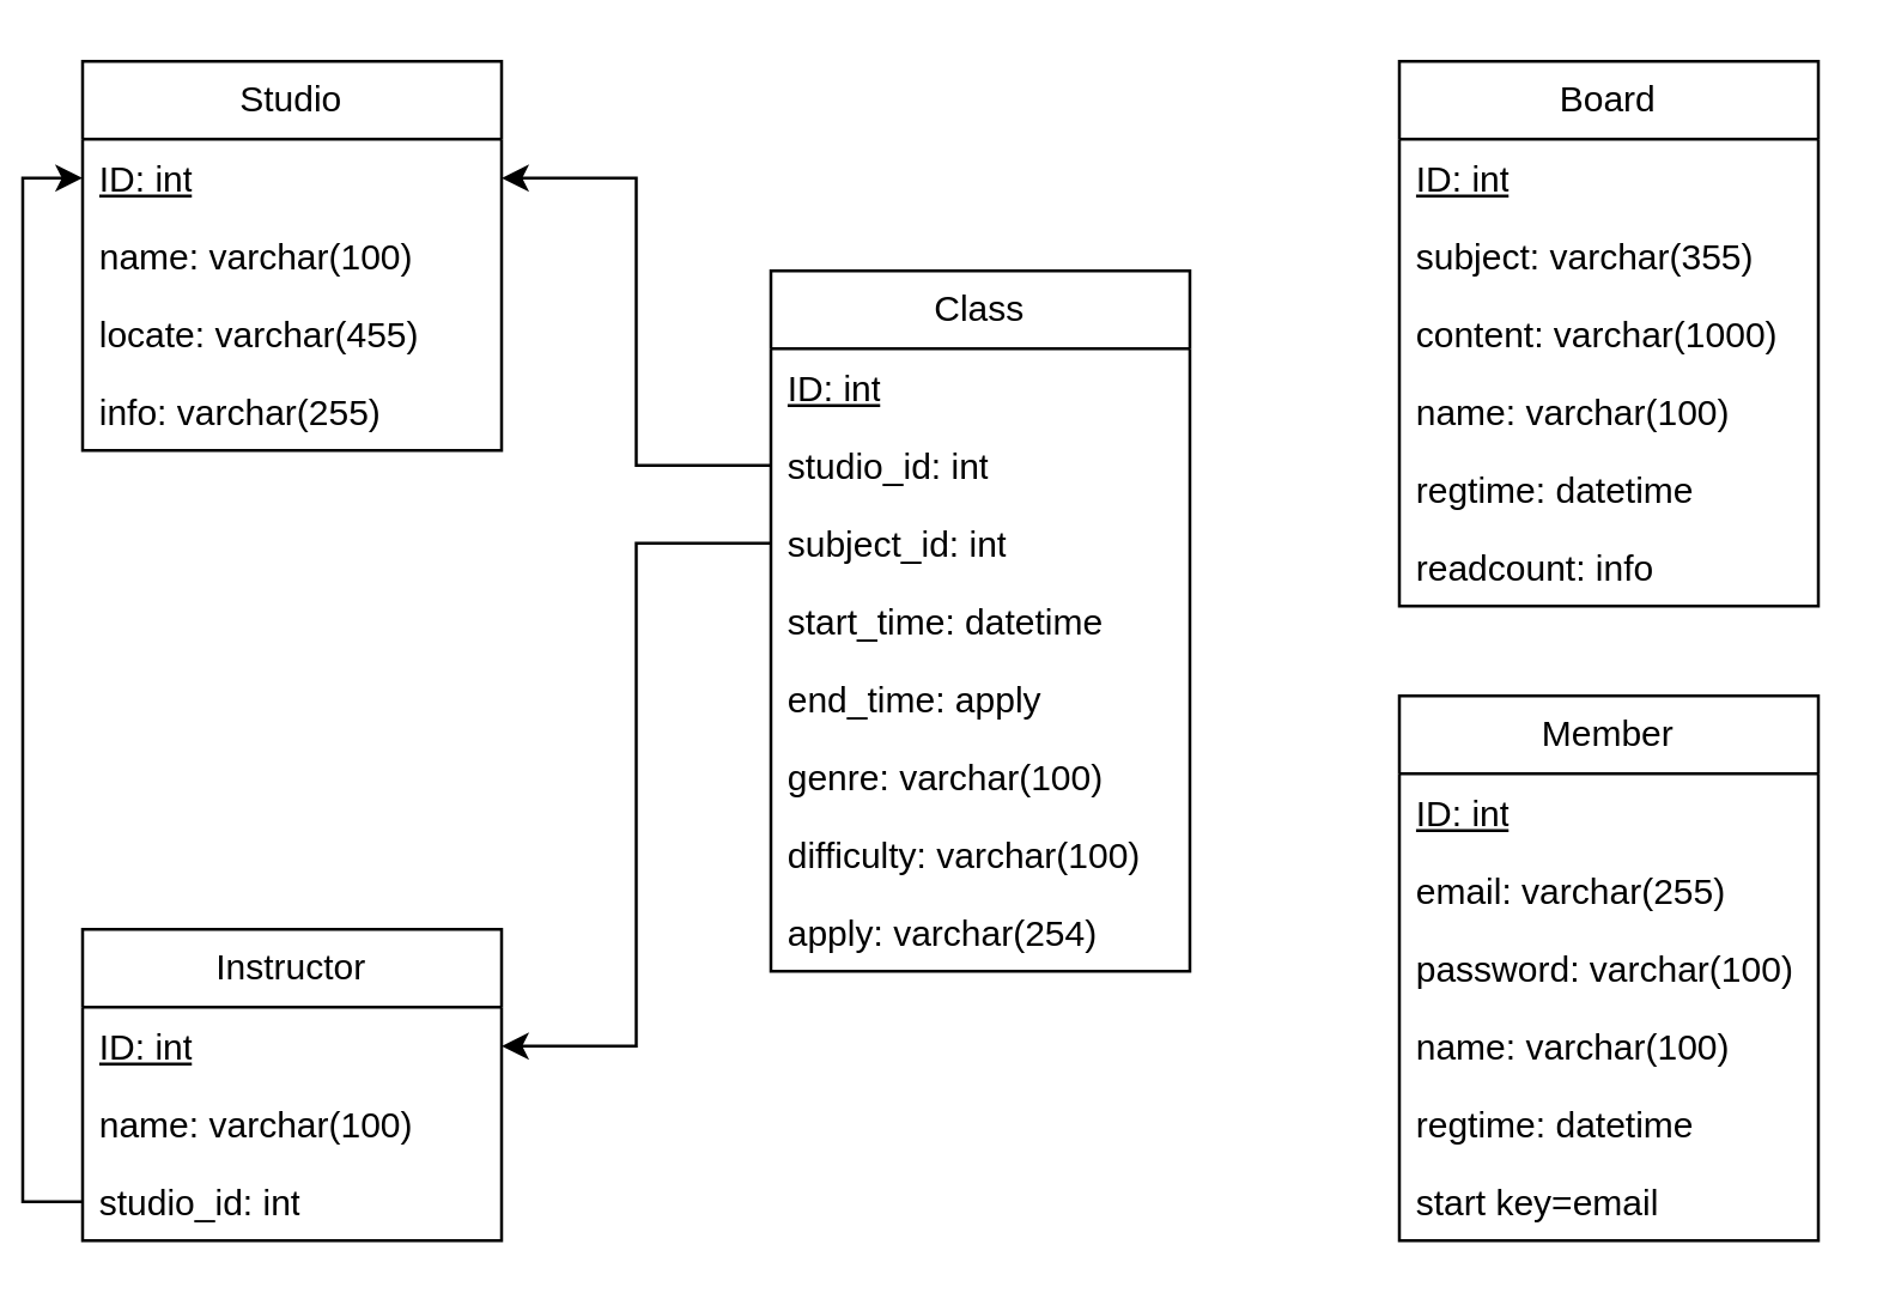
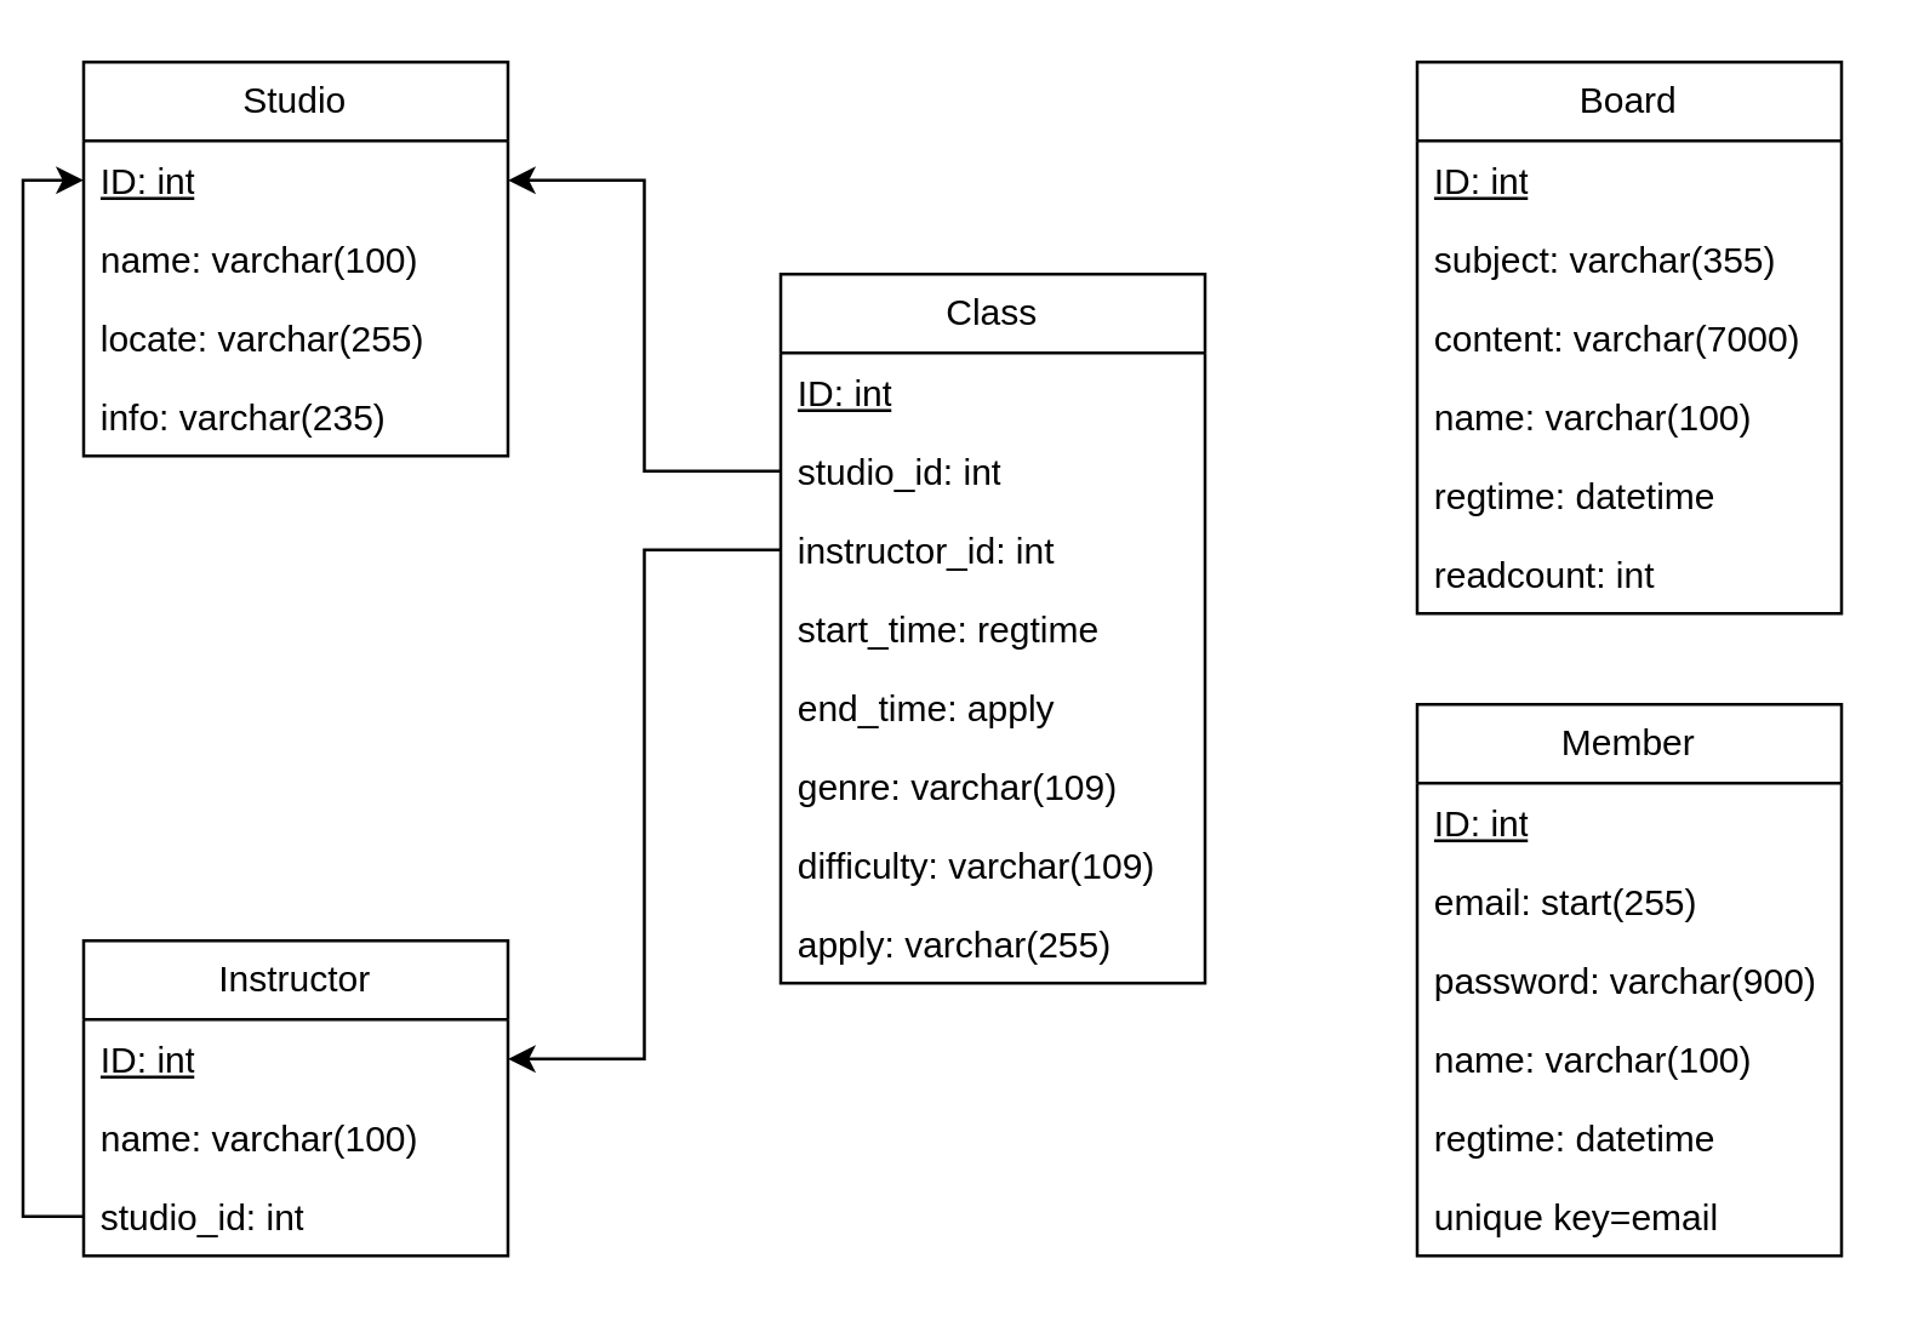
  <mxCell id="0" />
  <mxCell id="1" parent="0" />
  <mxCell id="2" value="Studio" style="swimlane;fontStyle=0;childLayout=stackLayout;horizontal=1;startSize=26;fillColor=none;horizontalStack=0;resizeParent=1;resizeParentMax=0;resizeLast=0;collapsible=1;marginBottom=0;whiteSpace=wrap;html=1;" parent="1" vertex="1"><mxGeometry x="20" y="20" width="140" height="130" as="geometry" /></mxCell>
  <mxCell id="3" value="ID: int" style="text;strokeColor=none;fillColor=none;align=left;verticalAlign=top;spacingLeft=4;spacingRight=4;overflow=hidden;rotatable=0;points=[[0,0.5],[1,0.5]];portConstraint=eastwest;whiteSpace=wrap;html=1;fontStyle=4" parent="2" vertex="1"><mxGeometry y="26" width="140" height="26" as="geometry" /></mxCell>
  <mxCell id="4" value="name: varchar(100)" style="text;strokeColor=none;fillColor=none;align=left;verticalAlign=top;spacingLeft=4;spacingRight=4;overflow=hidden;rotatable=0;points=[[0,0.5],[1,0.5]];portConstraint=eastwest;whiteSpace=wrap;html=1;" parent="2" vertex="1"><mxGeometry y="52" width="140" height="26" as="geometry" /></mxCell>
- <mxCell id="5" value="locate: varchar(455)" style="text;strokeColor=none;fillColor=none;align=left;verticalAlign=top;spacingLeft=4;spacingRight=4;overflow=hidden;rotatable=0;points=[[0,0.5],[1,0.5]];portConstraint=eastwest;whiteSpace=wrap;html=1;" parent="2" vertex="1"><mxGeometry y="78" width="140" height="26" as="geometry" /></mxCell>
- <mxCell id="6" value="info: varchar(255)" style="text;strokeColor=none;fillColor=none;align=left;verticalAlign=top;spacingLeft=4;spacingRight=4;overflow=hidden;rotatable=0;points=[[0,0.5],[1,0.5]];portConstraint=eastwest;whiteSpace=wrap;html=1;" parent="2" vertex="1"><mxGeometry y="104" width="140" height="26" as="geometry" /></mxCell>
+ <mxCell id="5" value="locate: varchar(255)" style="text;strokeColor=none;fillColor=none;align=left;verticalAlign=top;spacingLeft=4;spacingRight=4;overflow=hidden;rotatable=0;points=[[0,0.5],[1,0.5]];portConstraint=eastwest;whiteSpace=wrap;html=1;" parent="2" vertex="1"><mxGeometry y="78" width="140" height="26" as="geometry" /></mxCell>
+ <mxCell id="6" value="info: varchar(235)" style="text;strokeColor=none;fillColor=none;align=left;verticalAlign=top;spacingLeft=4;spacingRight=4;overflow=hidden;rotatable=0;points=[[0,0.5],[1,0.5]];portConstraint=eastwest;whiteSpace=wrap;html=1;" parent="2" vertex="1"><mxGeometry y="104" width="140" height="26" as="geometry" /></mxCell>
  <mxCell id="7" value="Instructor" style="swimlane;fontStyle=0;childLayout=stackLayout;horizontal=1;startSize=26;fillColor=none;horizontalStack=0;resizeParent=1;resizeParentMax=0;resizeLast=0;collapsible=1;marginBottom=0;whiteSpace=wrap;html=1;" parent="1" vertex="1"><mxGeometry x="20" y="310" width="140" height="104" as="geometry" /></mxCell>
  <mxCell id="8" value="&lt;u&gt;ID: int&lt;/u&gt;" style="text;strokeColor=none;fillColor=none;align=left;verticalAlign=top;spacingLeft=4;spacingRight=4;overflow=hidden;rotatable=0;points=[[0,0.5],[1,0.5]];portConstraint=eastwest;whiteSpace=wrap;html=1;" parent="7" vertex="1"><mxGeometry y="26" width="140" height="26" as="geometry" /></mxCell>
  <mxCell id="9" value="name: varchar(100)" style="text;strokeColor=none;fillColor=none;align=left;verticalAlign=top;spacingLeft=4;spacingRight=4;overflow=hidden;rotatable=0;points=[[0,0.5],[1,0.5]];portConstraint=eastwest;whiteSpace=wrap;html=1;" parent="7" vertex="1"><mxGeometry y="52" width="140" height="26" as="geometry" /></mxCell>
  <mxCell id="10" value="studio_id: int" style="text;strokeColor=none;fillColor=none;align=left;verticalAlign=top;spacingLeft=4;spacingRight=4;overflow=hidden;rotatable=0;points=[[0,0.5],[1,0.5]];portConstraint=eastwest;whiteSpace=wrap;html=1;" parent="7" vertex="1"><mxGeometry y="78" width="140" height="26" as="geometry" /></mxCell>
  <mxCell id="11" value="Class" style="swimlane;fontStyle=0;childLayout=stackLayout;horizontal=1;startSize=26;fillColor=none;horizontalStack=0;resizeParent=1;resizeParentMax=0;resizeLast=0;collapsible=1;marginBottom=0;whiteSpace=wrap;html=1;" parent="1" vertex="1"><mxGeometry x="250" y="90" width="140" height="234" as="geometry" /></mxCell>
  <mxCell id="12" value="ID: int" style="text;strokeColor=none;fillColor=none;align=left;verticalAlign=top;spacingLeft=4;spacingRight=4;overflow=hidden;rotatable=0;points=[[0,0.5],[1,0.5]];portConstraint=eastwest;whiteSpace=wrap;html=1;fontStyle=4" parent="11" vertex="1"><mxGeometry y="26" width="140" height="26" as="geometry" /></mxCell>
  <mxCell id="13" value="studio_id: int" style="text;strokeColor=none;fillColor=none;align=left;verticalAlign=top;spacingLeft=4;spacingRight=4;overflow=hidden;rotatable=0;points=[[0,0.5],[1,0.5]];portConstraint=eastwest;whiteSpace=wrap;html=1;" parent="11" vertex="1"><mxGeometry y="52" width="140" height="26" as="geometry" /></mxCell>
- <mxCell id="14" value="subject_id: int" style="text;strokeColor=none;fillColor=none;align=left;verticalAlign=top;spacingLeft=4;spacingRight=4;overflow=hidden;rotatable=0;points=[[0,0.5],[1,0.5]];portConstraint=eastwest;whiteSpace=wrap;html=1;" parent="11" vertex="1"><mxGeometry y="78" width="140" height="26" as="geometry" /></mxCell>
- <mxCell id="15" value="start_time: datetime" style="text;strokeColor=none;fillColor=none;align=left;verticalAlign=top;spacingLeft=4;spacingRight=4;overflow=hidden;rotatable=0;points=[[0,0.5],[1,0.5]];portConstraint=eastwest;whiteSpace=wrap;html=1;" parent="11" vertex="1"><mxGeometry y="104" width="140" height="26" as="geometry" /></mxCell>
+ <mxCell id="14" value="instructor_id: int" style="text;strokeColor=none;fillColor=none;align=left;verticalAlign=top;spacingLeft=4;spacingRight=4;overflow=hidden;rotatable=0;points=[[0,0.5],[1,0.5]];portConstraint=eastwest;whiteSpace=wrap;html=1;" parent="11" vertex="1"><mxGeometry y="78" width="140" height="26" as="geometry" /></mxCell>
+ <mxCell id="15" value="start_time: regtime" style="text;strokeColor=none;fillColor=none;align=left;verticalAlign=top;spacingLeft=4;spacingRight=4;overflow=hidden;rotatable=0;points=[[0,0.5],[1,0.5]];portConstraint=eastwest;whiteSpace=wrap;html=1;" parent="11" vertex="1"><mxGeometry y="104" width="140" height="26" as="geometry" /></mxCell>
  <mxCell id="16" value="end_time: apply" style="text;strokeColor=none;fillColor=none;align=left;verticalAlign=top;spacingLeft=4;spacingRight=4;overflow=hidden;rotatable=0;points=[[0,0.5],[1,0.5]];portConstraint=eastwest;whiteSpace=wrap;html=1;" parent="11" vertex="1"><mxGeometry y="130" width="140" height="26" as="geometry" /></mxCell>
- <mxCell id="17" value="genre: varchar(100)" style="text;strokeColor=none;fillColor=none;align=left;verticalAlign=top;spacingLeft=4;spacingRight=4;overflow=hidden;rotatable=0;points=[[0,0.5],[1,0.5]];portConstraint=eastwest;whiteSpace=wrap;html=1;" parent="11" vertex="1"><mxGeometry y="156" width="140" height="26" as="geometry" /></mxCell>
- <mxCell id="18" value="difficulty: varchar(100)" style="text;strokeColor=none;fillColor=none;align=left;verticalAlign=top;spacingLeft=4;spacingRight=4;overflow=hidden;rotatable=0;points=[[0,0.5],[1,0.5]];portConstraint=eastwest;whiteSpace=wrap;html=1;" parent="11" vertex="1"><mxGeometry y="182" width="140" height="26" as="geometry" /></mxCell>
- <mxCell id="19" value="apply: varchar(254)" style="text;strokeColor=none;fillColor=none;align=left;verticalAlign=top;spacingLeft=4;spacingRight=4;overflow=hidden;rotatable=0;points=[[0,0.5],[1,0.5]];portConstraint=eastwest;whiteSpace=wrap;html=1;" parent="11" vertex="1"><mxGeometry y="208" width="140" height="26" as="geometry" /></mxCell>
+ <mxCell id="17" value="genre: varchar(109)" style="text;strokeColor=none;fillColor=none;align=left;verticalAlign=top;spacingLeft=4;spacingRight=4;overflow=hidden;rotatable=0;points=[[0,0.5],[1,0.5]];portConstraint=eastwest;whiteSpace=wrap;html=1;" parent="11" vertex="1"><mxGeometry y="156" width="140" height="26" as="geometry" /></mxCell>
+ <mxCell id="18" value="difficulty: varchar(109)" style="text;strokeColor=none;fillColor=none;align=left;verticalAlign=top;spacingLeft=4;spacingRight=4;overflow=hidden;rotatable=0;points=[[0,0.5],[1,0.5]];portConstraint=eastwest;whiteSpace=wrap;html=1;" parent="11" vertex="1"><mxGeometry y="182" width="140" height="26" as="geometry" /></mxCell>
+ <mxCell id="19" value="apply: varchar(255)" style="text;strokeColor=none;fillColor=none;align=left;verticalAlign=top;spacingLeft=4;spacingRight=4;overflow=hidden;rotatable=0;points=[[0,0.5],[1,0.5]];portConstraint=eastwest;whiteSpace=wrap;html=1;" parent="11" vertex="1"><mxGeometry y="208" width="140" height="26" as="geometry" /></mxCell>
  <mxCell id="20" style="edgeStyle=orthogonalEdgeStyle;rounded=0;orthogonalLoop=1;jettySize=auto;html=1;entryX=0;entryY=0.5;entryDx=0;entryDy=0;" parent="1" source="10" target="3" edge="1"><mxGeometry relative="1" as="geometry" /></mxCell>
  <mxCell id="21" style="edgeStyle=orthogonalEdgeStyle;rounded=0;orthogonalLoop=1;jettySize=auto;html=1;entryX=1;entryY=0.5;entryDx=0;entryDy=0;" parent="1" source="14" target="8" edge="1"><mxGeometry relative="1" as="geometry" /></mxCell>
  <mxCell id="22" style="edgeStyle=orthogonalEdgeStyle;rounded=0;orthogonalLoop=1;jettySize=auto;html=1;exitX=0;exitY=0.5;exitDx=0;exitDy=0;entryX=1;entryY=0.5;entryDx=0;entryDy=0;" parent="1" source="13" target="3" edge="1"><mxGeometry relative="1" as="geometry" /></mxCell>
  <mxCell id="23" value="Member" style="swimlane;fontStyle=0;childLayout=stackLayout;horizontal=1;startSize=26;fillColor=none;horizontalStack=0;resizeParent=1;resizeParentMax=0;resizeLast=0;collapsible=1;marginBottom=0;whiteSpace=wrap;html=1;" parent="1" vertex="1"><mxGeometry x="460" y="232" width="140" height="182" as="geometry" /></mxCell>
  <mxCell id="24" value="&lt;u&gt;ID: int&lt;/u&gt;" style="text;strokeColor=none;fillColor=none;align=left;verticalAlign=top;spacingLeft=4;spacingRight=4;overflow=hidden;rotatable=0;points=[[0,0.5],[1,0.5]];portConstraint=eastwest;whiteSpace=wrap;html=1;" parent="23" vertex="1"><mxGeometry y="26" width="140" height="26" as="geometry" /></mxCell>
- <mxCell id="25" value="email: varchar(255)" style="text;strokeColor=none;fillColor=none;align=left;verticalAlign=top;spacingLeft=4;spacingRight=4;overflow=hidden;rotatable=0;points=[[0,0.5],[1,0.5]];portConstraint=eastwest;whiteSpace=wrap;html=1;" parent="23" vertex="1"><mxGeometry y="52" width="140" height="26" as="geometry" /></mxCell>
- <mxCell id="26" value="password: varchar(100)" style="text;strokeColor=none;fillColor=none;align=left;verticalAlign=top;spacingLeft=4;spacingRight=4;overflow=hidden;rotatable=0;points=[[0,0.5],[1,0.5]];portConstraint=eastwest;whiteSpace=wrap;html=1;" parent="23" vertex="1"><mxGeometry y="78" width="140" height="26" as="geometry" /></mxCell>
+ <mxCell id="25" value="email: start(255)" style="text;strokeColor=none;fillColor=none;align=left;verticalAlign=top;spacingLeft=4;spacingRight=4;overflow=hidden;rotatable=0;points=[[0,0.5],[1,0.5]];portConstraint=eastwest;whiteSpace=wrap;html=1;" parent="23" vertex="1"><mxGeometry y="52" width="140" height="26" as="geometry" /></mxCell>
+ <mxCell id="26" value="password: varchar(900)" style="text;strokeColor=none;fillColor=none;align=left;verticalAlign=top;spacingLeft=4;spacingRight=4;overflow=hidden;rotatable=0;points=[[0,0.5],[1,0.5]];portConstraint=eastwest;whiteSpace=wrap;html=1;" parent="23" vertex="1"><mxGeometry y="78" width="140" height="26" as="geometry" /></mxCell>
  <mxCell id="27" value="name: varchar(100)" style="text;strokeColor=none;fillColor=none;align=left;verticalAlign=top;spacingLeft=4;spacingRight=4;overflow=hidden;rotatable=0;points=[[0,0.5],[1,0.5]];portConstraint=eastwest;whiteSpace=wrap;html=1;" parent="23" vertex="1"><mxGeometry y="104" width="140" height="26" as="geometry" /></mxCell>
  <mxCell id="28" value="regtime: datetime" style="text;strokeColor=none;fillColor=none;align=left;verticalAlign=top;spacingLeft=4;spacingRight=4;overflow=hidden;rotatable=0;points=[[0,0.5],[1,0.5]];portConstraint=eastwest;whiteSpace=wrap;html=1;" parent="23" vertex="1"><mxGeometry y="130" width="140" height="26" as="geometry" /></mxCell>
- <mxCell id="29" value="start key=email" style="text;strokeColor=none;fillColor=none;align=left;verticalAlign=top;spacingLeft=4;spacingRight=4;overflow=hidden;rotatable=0;points=[[0,0.5],[1,0.5]];portConstraint=eastwest;whiteSpace=wrap;html=1;" parent="23" vertex="1"><mxGeometry y="156" width="140" height="26" as="geometry" /></mxCell>
+ <mxCell id="29" value="unique key=email" style="text;strokeColor=none;fillColor=none;align=left;verticalAlign=top;spacingLeft=4;spacingRight=4;overflow=hidden;rotatable=0;points=[[0,0.5],[1,0.5]];portConstraint=eastwest;whiteSpace=wrap;html=1;" parent="23" vertex="1"><mxGeometry y="156" width="140" height="26" as="geometry" /></mxCell>
  <mxCell id="30" value="Board" style="swimlane;fontStyle=0;childLayout=stackLayout;horizontal=1;startSize=26;fillColor=none;horizontalStack=0;resizeParent=1;resizeParentMax=0;resizeLast=0;collapsible=1;marginBottom=0;whiteSpace=wrap;html=1;" parent="1" vertex="1"><mxGeometry x="460" y="20" width="140" height="182" as="geometry" /></mxCell>
  <mxCell id="31" value="&lt;u&gt;ID: int&lt;/u&gt;" style="text;strokeColor=none;fillColor=none;align=left;verticalAlign=top;spacingLeft=4;spacingRight=4;overflow=hidden;rotatable=0;points=[[0,0.5],[1,0.5]];portConstraint=eastwest;whiteSpace=wrap;html=1;" parent="30" vertex="1"><mxGeometry y="26" width="140" height="26" as="geometry" /></mxCell>
  <mxCell id="32" value="subject: varchar(355)" style="text;strokeColor=none;fillColor=none;align=left;verticalAlign=top;spacingLeft=4;spacingRight=4;overflow=hidden;rotatable=0;points=[[0,0.5],[1,0.5]];portConstraint=eastwest;whiteSpace=wrap;html=1;" parent="30" vertex="1"><mxGeometry y="52" width="140" height="26" as="geometry" /></mxCell>
- <mxCell id="33" value="content: varchar(1000)" style="text;strokeColor=none;fillColor=none;align=left;verticalAlign=top;spacingLeft=4;spacingRight=4;overflow=hidden;rotatable=0;points=[[0,0.5],[1,0.5]];portConstraint=eastwest;whiteSpace=wrap;html=1;" parent="30" vertex="1"><mxGeometry y="78" width="140" height="26" as="geometry" /></mxCell>
+ <mxCell id="33" value="content: varchar(7000)" style="text;strokeColor=none;fillColor=none;align=left;verticalAlign=top;spacingLeft=4;spacingRight=4;overflow=hidden;rotatable=0;points=[[0,0.5],[1,0.5]];portConstraint=eastwest;whiteSpace=wrap;html=1;" parent="30" vertex="1"><mxGeometry y="78" width="140" height="26" as="geometry" /></mxCell>
  <mxCell id="34" value="name: varchar(100)" style="text;strokeColor=none;fillColor=none;align=left;verticalAlign=top;spacingLeft=4;spacingRight=4;overflow=hidden;rotatable=0;points=[[0,0.5],[1,0.5]];portConstraint=eastwest;whiteSpace=wrap;html=1;" parent="30" vertex="1"><mxGeometry y="104" width="140" height="26" as="geometry" /></mxCell>
  <mxCell id="35" value="regtime: datetime" style="text;strokeColor=none;fillColor=none;align=left;verticalAlign=top;spacingLeft=4;spacingRight=4;overflow=hidden;rotatable=0;points=[[0,0.5],[1,0.5]];portConstraint=eastwest;whiteSpace=wrap;html=1;" parent="30" vertex="1"><mxGeometry y="130" width="140" height="26" as="geometry" /></mxCell>
- <mxCell id="36" value="readcount: info" style="text;strokeColor=none;fillColor=none;align=left;verticalAlign=top;spacingLeft=4;spacingRight=4;overflow=hidden;rotatable=0;points=[[0,0.5],[1,0.5]];portConstraint=eastwest;whiteSpace=wrap;html=1;" parent="30" vertex="1"><mxGeometry y="156" width="140" height="26" as="geometry" /></mxCell>
+ <mxCell id="36" value="readcount: int" style="text;strokeColor=none;fillColor=none;align=left;verticalAlign=top;spacingLeft=4;spacingRight=4;overflow=hidden;rotatable=0;points=[[0,0.5],[1,0.5]];portConstraint=eastwest;whiteSpace=wrap;html=1;" parent="30" vertex="1"><mxGeometry y="156" width="140" height="26" as="geometry" /></mxCell>
